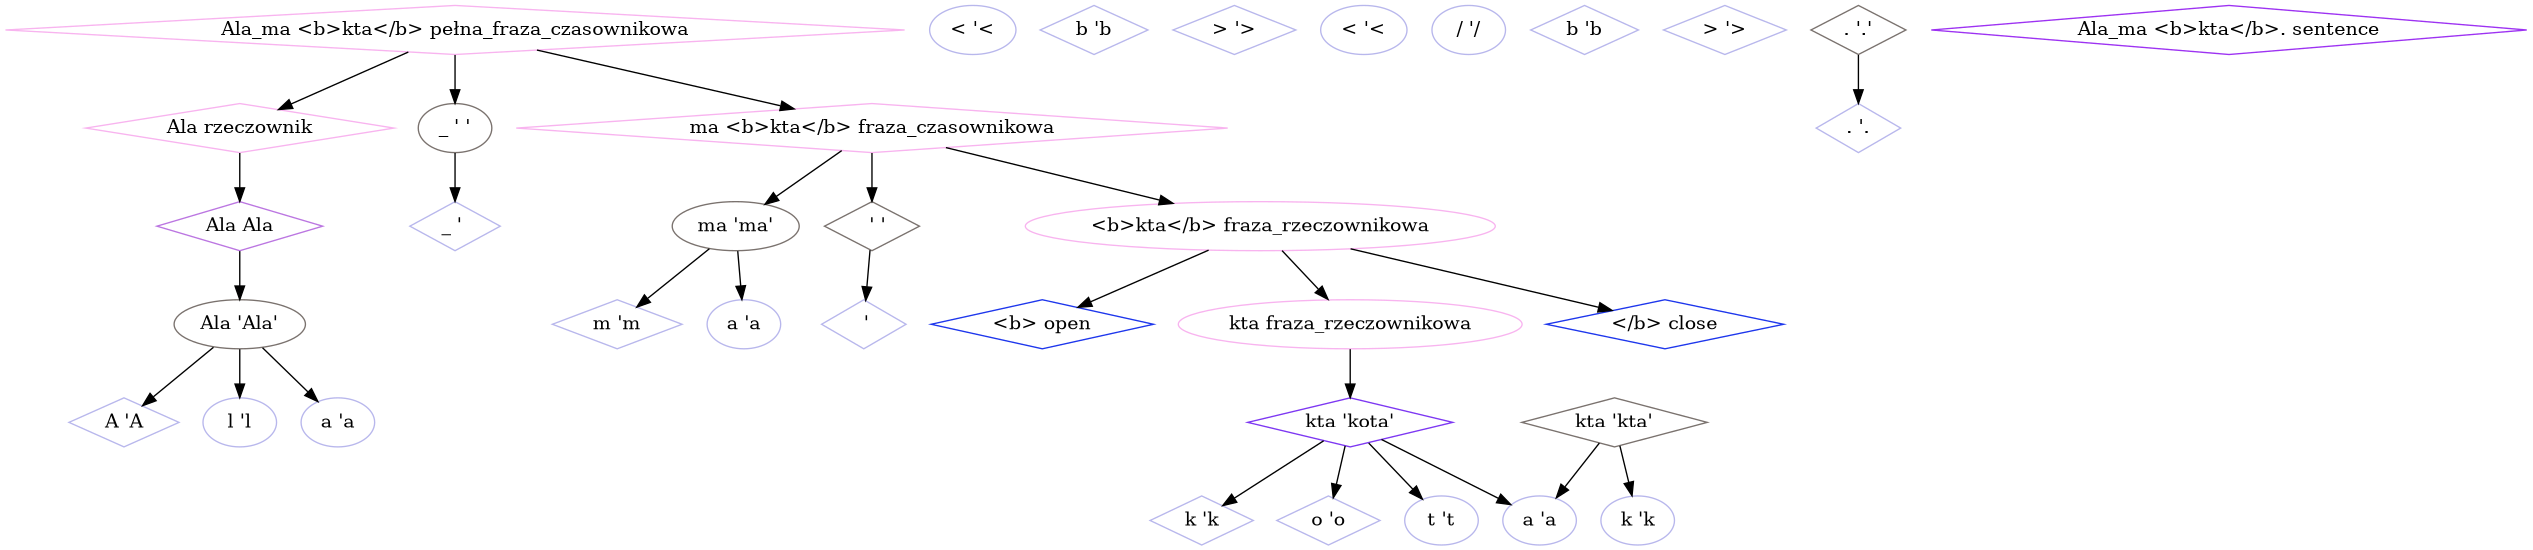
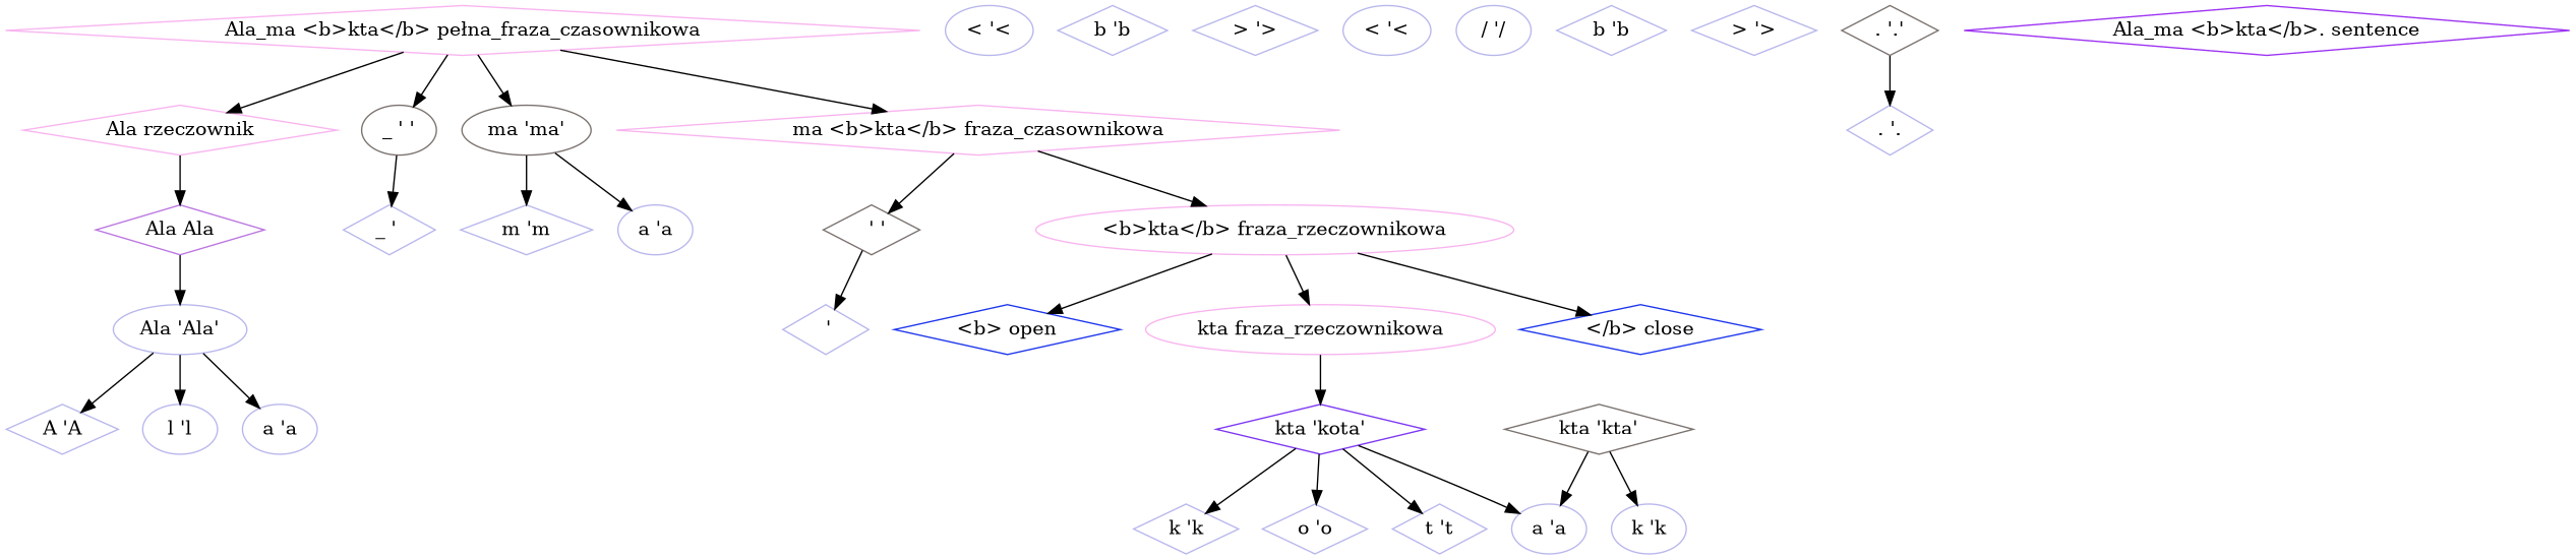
  digraph {
    rankdir=TB
    node [color="#b8b7ec" shape=diamond]
    n1 [label="A 'A"]
    n2 [label="l 'l" shape=ellipse]
    n3 [label="a 'a" shape=ellipse]
-   n4 [color="#7a726e" label="Ala 'Ala'" shape=ellipse]
+   n4 [label="Ala 'Ala'" shape=ellipse]
    n5 [color="#bb76e1:#aee26" label="Ala Ala"]
    n6 [color="#f8b4ef:#3cb9e5" label="Ala rzeczownik"]
    n7 [label="_ ' "]
    n8 [color="#7a726e" label="_ ' '" shape=ellipse]
    n9 [label="m 'm"]
    n10 [label="a 'a" shape=ellipse]
    n11 [color="#7a726e" label="ma 'ma'" shape=ellipse]
    n12 [label="&nbsp; ' "]
    n13 [color="#7a726e" label="&nbsp; ' '"]
    n14 [label="< '<" shape=ellipse]
    n15 [label="b 'b"]
    n16 [label="> '>"]
    n17 [color="#1d36ec:#5afaf0" label="<b> open"]
    n18 [label="k 'k"]
    n19 [label="k 'k" shape=ellipse]
    n20 [label="o 'o"]
-   n21 [label="t 't" shape=ellipse]
+   n21 [label="t 't"]
    n22 [label="a 'a" shape=ellipse]
    n23 [color="#7a726e" label="kta 'kta'"]
    n24 [color="#7d37f2:#7a726e" label="kta 'kota'"]
    n25 [color="#f8b4ef:#3cb9e5" label="kta fraza_rzeczownikowa" shape=ellipse]
    n26 [label="< '<" shape=ellipse]
    n27 [label="/ '/" shape=ellipse]
    n28 [label="b 'b"]
    n29 [label="> '>"]
    n30 [color="#1d36ec:#5afaf0" label="</b> close"]
    n31 [color="#f8b4ef:#3cb9e5" label="<b>kta</b> fraza_rzeczownikowa" shape=ellipse]
    n32 [color="#f8b4ef:#3cb9e5" label="ma&nbsp;<b>kta</b> fraza_czasownikowa"]
    n33 [color="#f8b4ef:#3cb9e5" label="Ala_ma&nbsp;<b>kta</b> pełna_fraza_czasownikowa"]
    n34 [label=". '."]
    n35 [color="#7a726e" label=". '.'"]
    n36 [color="#9d32f2" label="Ala_ma&nbsp;<b>kta</b>. sentence"]
    n4 -> n1
    n4 -> n2
    n4 -> n3
    n5 -> n4
    n6 -> n5
    n8 -> n7
    n11 -> n9
    n11 -> n10
    n13 -> n12
    n23 -> n19
    n23 -> n22
    n24 -> n18
    n24 -> n20
    n24 -> n21
    n24 -> n22
    n25 -> n24
    n31 -> n17
    n31 -> n25
    n31 -> n30
-   n32 -> n11
+   n33 -> n11
    n32 -> n13
    n32 -> n31
    n33 -> n6
    n33 -> n8
    n33 -> n32
    n35 -> n34
  }
